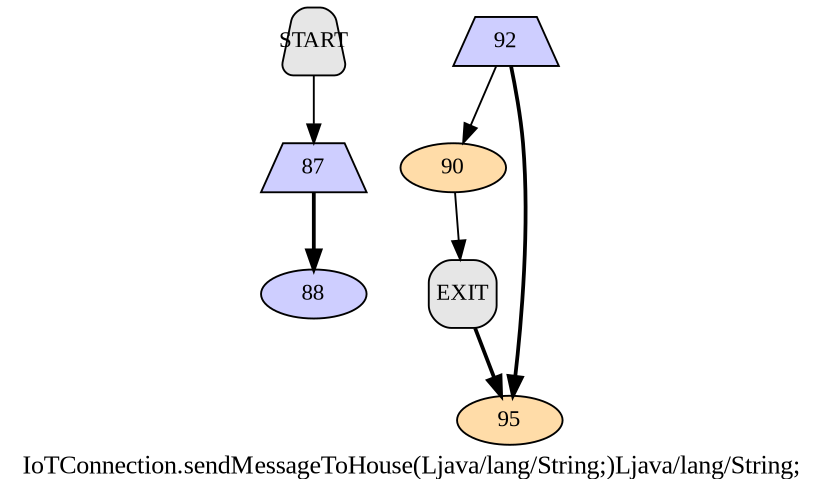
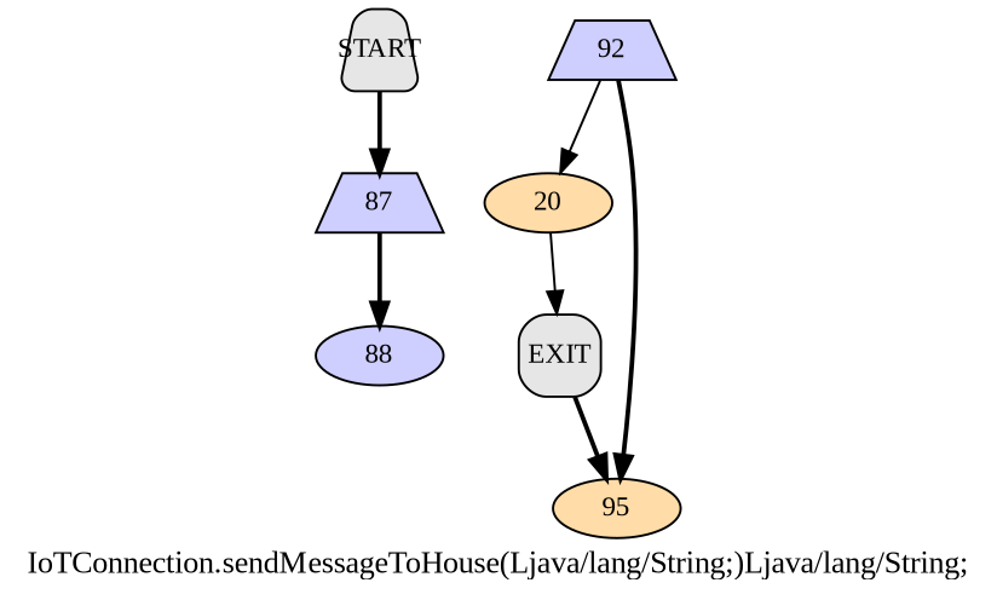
  digraph {
    fontname="Liberation Serif"
    label="IoTConnection.sendMessageToHouse(Ljava/lang/String;)Ljava/lang/String;"
    node [fillcolor="#CECEFF" fixedsize=true fontname="Liberation Serif" fontsize=12 shape=trapezium style=filled]
    edge [fontname="Liberation Serif" style=bold]
    n1 [height=0.36 label=87 width=0.78]
    n2 [height=0.36 label=88 shape=ellipse width=0.78]
-   n3 [fillcolor="#FFDCA8" height=0.36 label=90 shape=ellipse width=0.78]
+   n3 [fillcolor="#FFDCA8" height=0.36 label=20 shape=ellipse width=0.78]
    n4 [fillcolor="#E6E6E6" height=0.5 label=EXIT shape=box style="filled, rounded" width=0.5]
    n5 [fillcolor="#FFDCA8" height=0.36 label=95 shape=ellipse width=0.78]
    n6 [height=0.36 label=92 width=0.78]
    n7 [fillcolor="#E6E6E6" height=0.5 label=START style="filled, rounded" width=0.5]
    n1 -> n2
    n3 -> n4 [style=solid]
    n4 -> n5
    n6 -> n3 [style=solid]
    n6 -> n5
-   n7 -> n1 [style=solid]
+   n7 -> n1
  }
